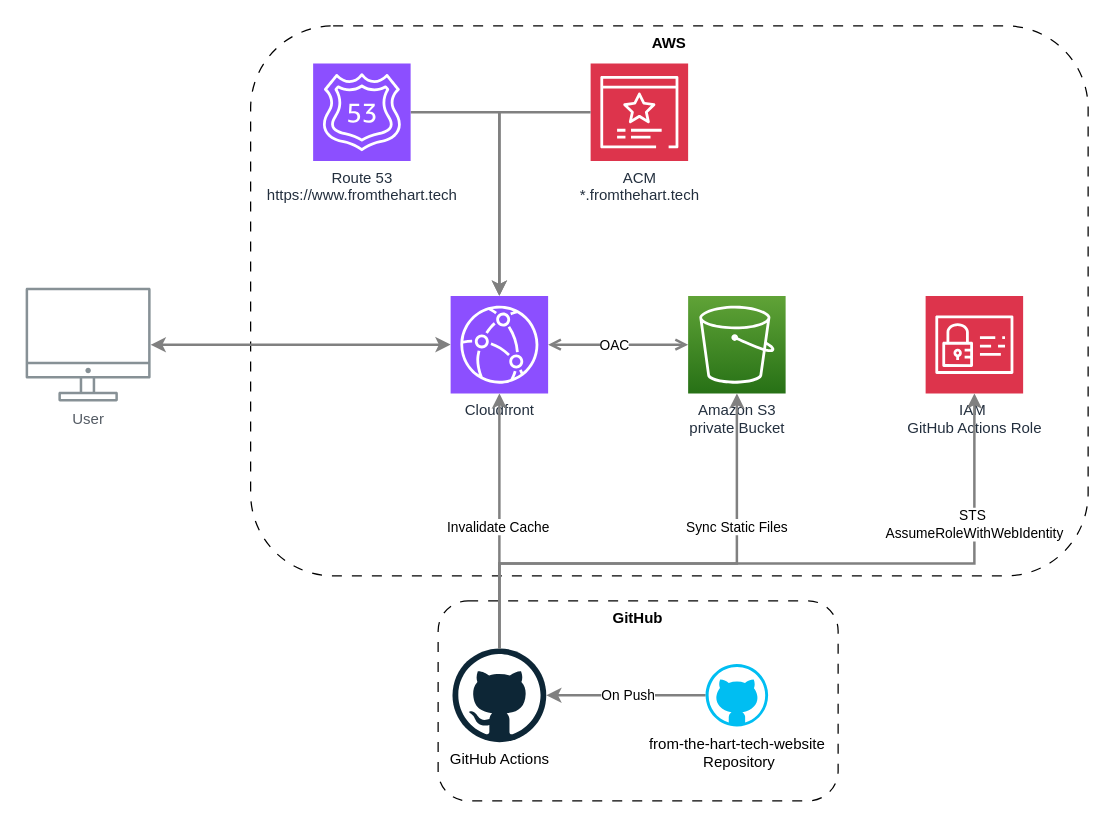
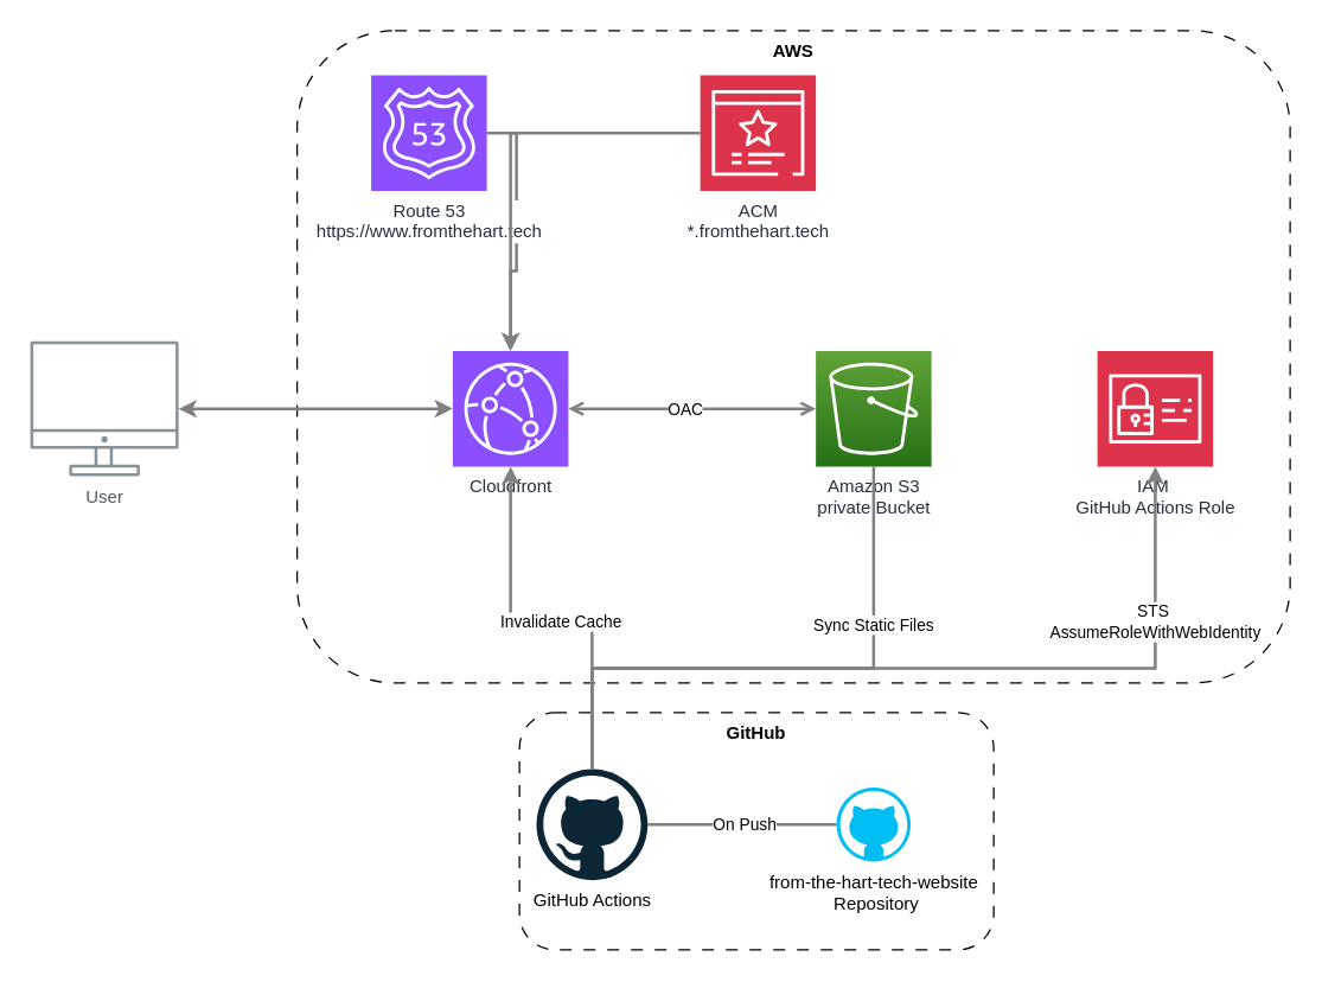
  <mxCell id="0" />
  <mxCell id="1" parent="0" />
  <mxCell id="2" value="&lt;b&gt;GitHub&lt;/b&gt;" style="rounded=1;whiteSpace=wrap;html=1;dashed=1;dashPattern=8 8;verticalAlign=top;" vertex="1" parent="1"><mxGeometry x="350" y="480" width="320" height="160" as="geometry" /></mxCell>
  <mxCell id="3" value="&lt;b&gt;AWS&lt;/b&gt;" style="rounded=1;whiteSpace=wrap;html=1;dashed=1;dashPattern=8 8;verticalAlign=top;" vertex="1" parent="1"><mxGeometry x="200" y="20" width="670" height="440" as="geometry" /></mxCell>
  <mxCell id="4" style="edgeStyle=orthogonalEdgeStyle;rounded=0;orthogonalLoop=1;jettySize=auto;html=1;startArrow=open;startFill=0;endArrow=open;endFill=0;strokeWidth=2;strokeColor=#808080;" parent="1" source="8" target="7" edge="1"><mxGeometry relative="1" as="geometry"><mxPoint x="490" y="280" as="sourcePoint" /><mxPoint x="623.001" y="280" as="targetPoint" /><Array as="points" /></mxGeometry></mxCell>
  <mxCell id="5" value="OAC" style="edgeLabel;html=1;align=center;verticalAlign=middle;resizable=0;points=[];" vertex="1" connectable="0" parent="4"><mxGeometry x="-0.071" y="-4" relative="1" as="geometry"><mxPoint y="-4" as="offset" /></mxGeometry></mxCell>
  <mxCell id="6" value="User" style="outlineConnect=0;gradientColor=none;fontColor=#545B64;strokeColor=none;fillColor=#879196;dashed=0;verticalLabelPosition=bottom;verticalAlign=top;align=center;html=1;fontSize=12;fontStyle=0;aspect=fixed;shape=mxgraph.aws4.illustration_desktop;pointerEvents=1;labelBackgroundColor=#ffffff;" parent="1" vertex="1"><mxGeometry x="20" y="229.5" width="100" height="91" as="geometry" /></mxCell>
  <mxCell id="7" value="Amazon S3&lt;div&gt;private Bucket&lt;/div&gt;" style="outlineConnect=0;fontColor=#232F3E;gradientColor=#60A337;gradientDirection=north;fillColor=#277116;strokeColor=#ffffff;dashed=0;verticalLabelPosition=bottom;verticalAlign=top;align=center;html=1;fontSize=12;fontStyle=0;aspect=fixed;shape=mxgraph.aws4.resourceIcon;resIcon=mxgraph.aws4.s3;labelBackgroundColor=#ffffff;" parent="1" vertex="1"><mxGeometry x="550" y="236" width="78" height="78" as="geometry" /></mxCell>
- <mxCell id="8" value="Cloudfront" style="sketch=0;points=[[0,0,0],[0.25,0,0],[0.5,0,0],[0.75,0,0],[1,0,0],[0,1,0],[0.25,1,0],[0.5,1,0],[0.75,1,0],[1,1,0],[0,0.25,0],[0,0.5,0],[0,0.75,0],[1,0.25,0],[1,0.5,0],[1,0.75,0]];outlineConnect=0;fontColor=#232F3E;fillColor=#8C4FFF;strokeColor=#ffffff;dashed=0;verticalLabelPosition=bottom;verticalAlign=top;align=center;html=1;fontSize=12;fontStyle=0;aspect=fixed;shape=mxgraph.aws4.resourceIcon;resIcon=mxgraph.aws4.cloudfront;labelBackgroundColor=default;" vertex="1" parent="1"><mxGeometry x="360" y="236" width="78" height="78" as="geometry" /></mxCell>
+ <mxCell id="8" value="Cloudfront" style="sketch=0;points=[[0,0,0],[0.25,0,0],[0.5,0,0],[0.75,0,0],[1,0,0],[0,1,0],[0.25,1,0],[0.5,1,0],[0.75,1,0],[1,1,0],[0,0.25,0],[0,0.5,0],[0,0.75,0],[1,0.25,0],[1,0.5,0],[1,0.75,0]];outlineConnect=0;fontColor=#232F3E;fillColor=#8C4FFF;strokeColor=#ffffff;dashed=0;verticalLabelPosition=bottom;verticalAlign=top;align=center;html=1;fontSize=12;fontStyle=0;aspect=fixed;shape=mxgraph.aws4.resourceIcon;resIcon=mxgraph.aws4.cloudfront;labelBackgroundColor=default;" vertex="1" parent="1"><mxGeometry x="305" y="236" width="78" height="78" as="geometry" /></mxCell>
  <mxCell id="9" value="GitHub Actions" style="dashed=0;outlineConnect=0;html=1;align=center;labelPosition=center;verticalLabelPosition=bottom;verticalAlign=top;shape=mxgraph.weblogos.github;labelBackgroundColor=default;" vertex="1" parent="1"><mxGeometry x="361.5" y="518" width="75" height="75" as="geometry" /></mxCell>
  <mxCell id="10" style="edgeStyle=orthogonalEdgeStyle;rounded=0;orthogonalLoop=1;jettySize=auto;html=1;exitX=1;exitY=0.5;exitDx=0;exitDy=0;exitPerimeter=0;strokeWidth=2;strokeColor=#808080;" edge="1" parent="1" source="11" target="8"><mxGeometry relative="1" as="geometry" /></mxCell>
  <mxCell id="11" value="Route 53&lt;div&gt;https://www.fromthehart.tech&lt;/div&gt;" style="sketch=0;points=[[0,0,0],[0.25,0,0],[0.5,0,0],[0.75,0,0],[1,0,0],[0,1,0],[0.25,1,0],[0.5,1,0],[0.75,1,0],[1,1,0],[0,0.25,0],[0,0.5,0],[0,0.75,0],[1,0.25,0],[1,0.5,0],[1,0.75,0]];outlineConnect=0;fontColor=#232F3E;fillColor=#8C4FFF;strokeColor=#ffffff;dashed=0;verticalLabelPosition=bottom;verticalAlign=top;align=center;html=1;fontSize=12;fontStyle=0;aspect=fixed;shape=mxgraph.aws4.resourceIcon;resIcon=mxgraph.aws4.route_53;labelBackgroundColor=default;" vertex="1" parent="1"><mxGeometry x="250" y="50" width="78" height="78" as="geometry" /></mxCell>
  <mxCell id="12" value="ACM&lt;div&gt;*.fromthehart.tech&lt;/div&gt;" style="sketch=0;points=[[0,0,0],[0.25,0,0],[0.5,0,0],[0.75,0,0],[1,0,0],[0,1,0],[0.25,1,0],[0.5,1,0],[0.75,1,0],[1,1,0],[0,0.25,0],[0,0.5,0],[0,0.75,0],[1,0.25,0],[1,0.5,0],[1,0.75,0]];outlineConnect=0;fontColor=#232F3E;fillColor=#DD344C;strokeColor=#ffffff;dashed=0;verticalLabelPosition=bottom;verticalAlign=top;align=center;html=1;fontSize=12;fontStyle=0;aspect=fixed;shape=mxgraph.aws4.resourceIcon;resIcon=mxgraph.aws4.certificate_manager_3;labelBackgroundColor=default;" vertex="1" parent="1"><mxGeometry x="472" y="50" width="78" height="78" as="geometry" /></mxCell>
  <mxCell id="13" style="edgeStyle=orthogonalEdgeStyle;rounded=0;orthogonalLoop=1;jettySize=auto;html=1;entryX=0.5;entryY=0;entryDx=0;entryDy=0;entryPerimeter=0;exitX=0;exitY=0.5;exitDx=0;exitDy=0;exitPerimeter=0;strokeColor=#808080;strokeWidth=2;" edge="1" parent="1" source="12" target="8"><mxGeometry relative="1" as="geometry" /></mxCell>
- <mxCell id="14" style="edgeStyle=orthogonalEdgeStyle;rounded=0;orthogonalLoop=1;jettySize=auto;html=1;strokeWidth=2;strokeColor=#808080;" edge="1" parent="1" source="16" target="9"><mxGeometry relative="1" as="geometry" /></mxCell>
+ <mxCell id="14" style="edgeStyle=orthogonalEdgeStyle;rounded=0;orthogonalLoop=1;jettySize=auto;html=1;strokeWidth=2;strokeColor=#808080;endArrow=none;" edge="1" parent="1" source="16" target="9"><mxGeometry relative="1" as="geometry" /></mxCell>
  <mxCell id="15" value="On Push" style="edgeLabel;html=1;align=center;verticalAlign=middle;resizable=0;points=[];" vertex="1" connectable="0" parent="14"><mxGeometry x="-0.013" y="3" relative="1" as="geometry"><mxPoint y="-3" as="offset" /></mxGeometry></mxCell>
  <mxCell id="16" value="from-the-hart-tech-website&lt;div&gt;&amp;nbsp;Repository&lt;/div&gt;" style="verticalLabelPosition=bottom;html=1;verticalAlign=top;align=center;strokeColor=none;fillColor=#00BEF2;shape=mxgraph.azure.github_code;pointerEvents=1;labelBackgroundColor=default;" vertex="1" parent="1"><mxGeometry x="564" y="530.5" width="50" height="50" as="geometry" /></mxCell>
  <mxCell id="17" value="&lt;span style=&quot;background-color: rgb(255, 255, 255);&quot;&gt;IAM&amp;nbsp;&lt;/span&gt;&lt;div&gt;GitHub Actions Role&lt;/div&gt;" style="sketch=0;points=[[0,0,0],[0.25,0,0],[0.5,0,0],[0.75,0,0],[1,0,0],[0,1,0],[0.25,1,0],[0.5,1,0],[0.75,1,0],[1,1,0],[0,0.25,0],[0,0.5,0],[0,0.75,0],[1,0.25,0],[1,0.5,0],[1,0.75,0]];outlineConnect=0;fontColor=#232F3E;fillColor=#DD344C;strokeColor=#ffffff;dashed=0;verticalLabelPosition=bottom;verticalAlign=top;align=center;html=1;fontSize=12;fontStyle=0;aspect=fixed;shape=mxgraph.aws4.resourceIcon;resIcon=mxgraph.aws4.identity_and_access_management;" vertex="1" parent="1"><mxGeometry x="740" y="236" width="78" height="78" as="geometry" /></mxCell>
  <mxCell id="18" style="edgeStyle=orthogonalEdgeStyle;rounded=0;orthogonalLoop=1;jettySize=auto;html=1;entryX=0.5;entryY=1;entryDx=0;entryDy=0;entryPerimeter=0;strokeColor=#808080;strokeWidth=2;" edge="1" parent="1" source="9" target="8"><mxGeometry relative="1" as="geometry" /></mxCell>
  <mxCell id="19" value="Invalidate Cache" style="edgeLabel;html=1;align=center;verticalAlign=middle;resizable=0;points=[];" vertex="1" connectable="0" parent="18"><mxGeometry x="-0.039" y="2" relative="1" as="geometry"><mxPoint as="offset" /></mxGeometry></mxCell>
- <mxCell id="20" style="edgeStyle=orthogonalEdgeStyle;rounded=0;orthogonalLoop=1;jettySize=auto;html=1;strokeColor=#808080;strokeWidth=2;" edge="1" parent="1" source="9" target="7"><mxGeometry relative="1" as="geometry"><Array as="points"><mxPoint x="399" y="450" /><mxPoint x="589" y="450" /></Array></mxGeometry></mxCell>
+ <mxCell id="20" style="edgeStyle=orthogonalEdgeStyle;rounded=0;orthogonalLoop=1;jettySize=auto;html=1;strokeColor=#808080;strokeWidth=2;endArrow=none;" edge="1" parent="1" source="9" target="7"><mxGeometry relative="1" as="geometry"><Array as="points"><mxPoint x="399" y="450" /><mxPoint x="589" y="450" /></Array></mxGeometry></mxCell>
  <mxCell id="21" value="Sync Static Files" style="edgeLabel;html=1;align=center;verticalAlign=middle;resizable=0;points=[];" vertex="1" connectable="0" parent="20"><mxGeometry x="0.492" y="1" relative="1" as="geometry"><mxPoint y="6" as="offset" /></mxGeometry></mxCell>
  <mxCell id="22" style="edgeStyle=orthogonalEdgeStyle;rounded=0;orthogonalLoop=1;jettySize=auto;html=1;strokeColor=#808080;strokeWidth=2;" edge="1" parent="1" source="9" target="17"><mxGeometry relative="1" as="geometry"><Array as="points"><mxPoint x="399" y="450" /><mxPoint x="779" y="450" /></Array></mxGeometry></mxCell>
  <mxCell id="23" value="STS&amp;nbsp;&lt;div&gt;AssumeRoleWithWebIdentity&lt;/div&gt;" style="edgeLabel;html=1;align=center;verticalAlign=middle;resizable=0;points=[];" vertex="1" connectable="0" parent="22"><mxGeometry x="0.644" y="1" relative="1" as="geometry"><mxPoint as="offset" /></mxGeometry></mxCell>
  <mxCell id="24" style="edgeStyle=orthogonalEdgeStyle;rounded=0;orthogonalLoop=1;jettySize=auto;html=1;entryX=0;entryY=0.5;entryDx=0;entryDy=0;entryPerimeter=0;startArrow=classic;startFill=1;strokeColor=#808080;strokeWidth=2;" edge="1" parent="1" source="6" target="8"><mxGeometry relative="1" as="geometry" /></mxCell>
